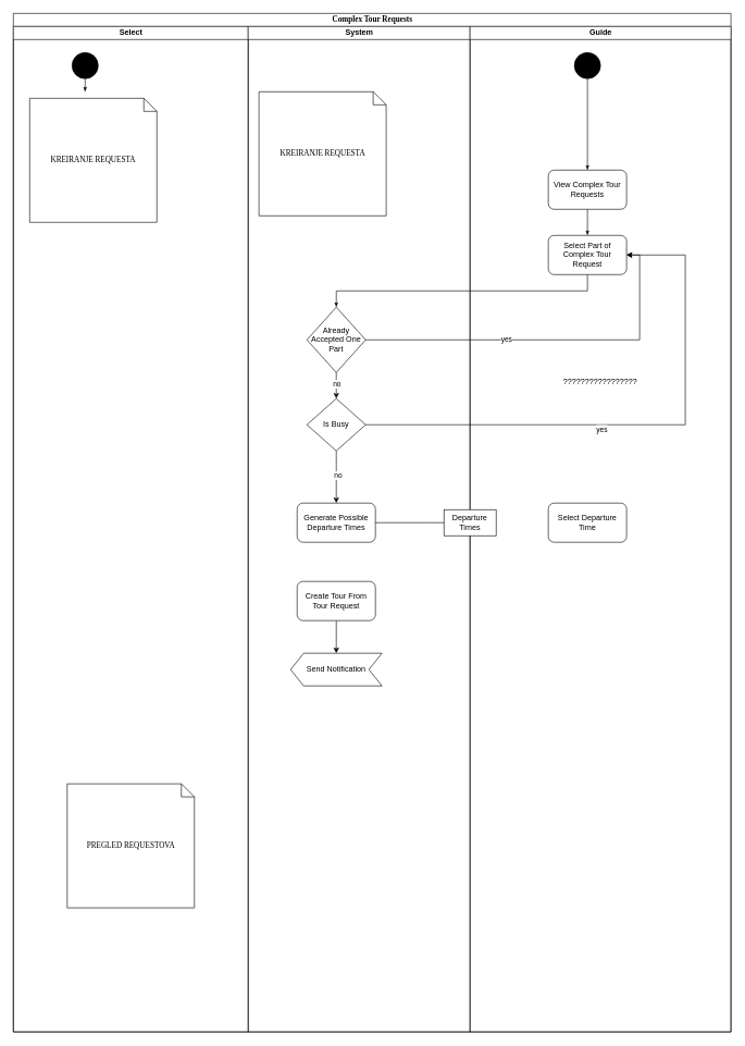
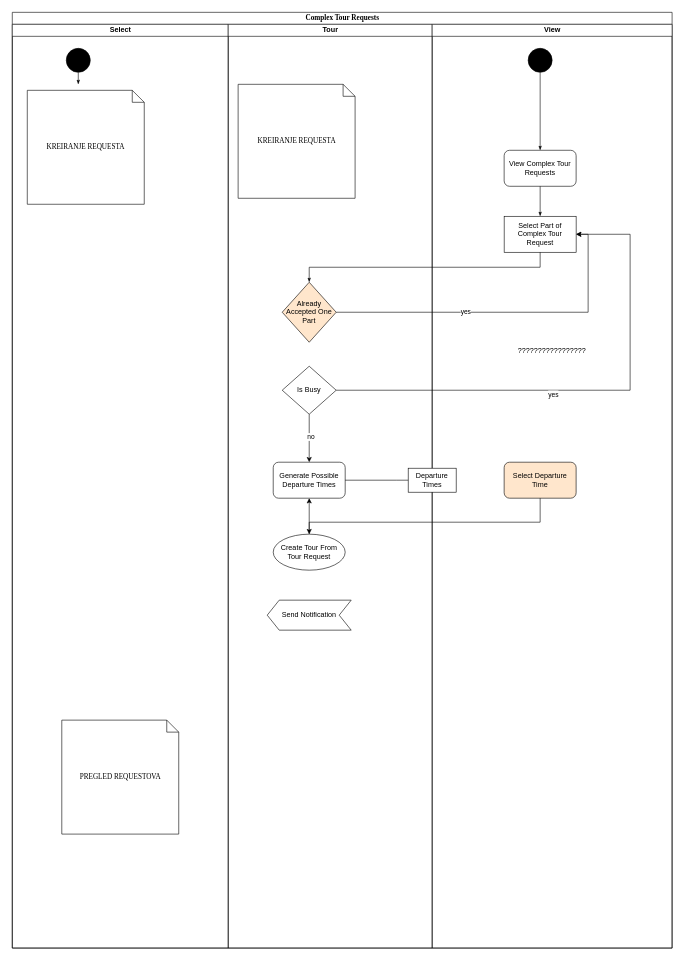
  <mxCell id="0" />
  <mxCell id="1" parent="0" />
  <mxCell id="2" value="Complex Tour Requests" style="swimlane;html=1;childLayout=stackLayout;startSize=20;rounded=0;shadow=0;comic=0;labelBackgroundColor=none;strokeWidth=1;fontFamily=Verdana;fontSize=12;align=center;" vertex="1" parent="1"><mxGeometry x="20" y="20" width="1100" height="1560" as="geometry" /></mxCell>
  <mxCell id="3" value="Select" style="swimlane;html=1;startSize=20;" vertex="1" parent="2"><mxGeometry y="20" width="360" height="1540" as="geometry" /></mxCell>
  <mxCell id="4" value="" style="ellipse;whiteSpace=wrap;html=1;rounded=0;shadow=0;comic=0;labelBackgroundColor=none;strokeWidth=1;fillColor=#000000;fontFamily=Verdana;fontSize=12;align=center;" vertex="1" parent="3"><mxGeometry x="90" y="40" width="40" height="40" as="geometry" /></mxCell>
  <mxCell id="5" style="edgeStyle=orthogonalEdgeStyle;rounded=0;html=1;labelBackgroundColor=none;startArrow=none;startFill=0;startSize=5;endArrow=classicThin;endFill=1;endSize=5;jettySize=auto;orthogonalLoop=1;strokeWidth=1;fontFamily=Verdana;fontSize=12" edge="1" parent="3" source="4"><mxGeometry relative="1" as="geometry"><mxPoint x="110" y="100" as="targetPoint" /></mxGeometry></mxCell>
  <mxCell id="6" value="KREIRANJE REQUESTA" style="shape=note;whiteSpace=wrap;html=1;rounded=0;shadow=0;comic=0;labelBackgroundColor=none;strokeWidth=1;fontFamily=Verdana;fontSize=12;align=center;size=20;" vertex="1" parent="3"><mxGeometry x="25" y="110" width="195" height="190" as="geometry" /></mxCell>
  <mxCell id="7" value="PREGLED REQUESTOVA" style="shape=note;whiteSpace=wrap;html=1;rounded=0;shadow=0;comic=0;labelBackgroundColor=none;strokeWidth=1;fontFamily=Verdana;fontSize=12;align=center;size=20;" vertex="1" parent="3"><mxGeometry x="82.5" y="1160" width="195" height="190" as="geometry" /></mxCell>
- <mxCell id="8" value="System" style="swimlane;html=1;startSize=20;" vertex="1" parent="2"><mxGeometry x="360" y="20" width="340" height="1540" as="geometry" /></mxCell>
+ <mxCell id="8" value="Tour" style="swimlane;html=1;startSize=20;" vertex="1" parent="2"><mxGeometry x="360" y="20" width="340" height="1540" as="geometry" /></mxCell>
  <mxCell id="9" value="KREIRANJE REQUESTA" style="shape=note;whiteSpace=wrap;html=1;rounded=0;shadow=0;comic=0;labelBackgroundColor=none;strokeWidth=1;fontFamily=Verdana;fontSize=12;align=center;size=20;" vertex="1" parent="8"><mxGeometry x="16.5" y="100" width="195" height="190" as="geometry" /></mxCell>
- <mxCell id="10" style="edgeStyle=orthogonalEdgeStyle;rounded=0;orthogonalLoop=1;jettySize=auto;html=1;entryX=0.5;entryY=0;entryDx=0;entryDy=0;" edge="1" parent="8" source="12" target="16"><mxGeometry relative="1" as="geometry" /></mxCell>
- <mxCell id="11" value="no" style="edgeLabel;html=1;align=center;verticalAlign=middle;resizable=0;points=[];" vertex="1" connectable="0" parent="10"><mxGeometry x="0.109" y="3" relative="1" as="geometry"><mxPoint x="-3" y="-5" as="offset" /></mxGeometry></mxCell>
- <mxCell id="12" value="Already Accepted One Part" style="rhombus;whiteSpace=wrap;html=1;" vertex="1" parent="8"><mxGeometry x="90" y="430" width="90" height="100" as="geometry" /></mxCell>
+ <mxCell id="12" value="Already Accepted One Part" style="rhombus;whiteSpace=wrap;html=1;fillColor=#ffe6cc;" vertex="1" parent="8"><mxGeometry x="90" y="430" width="90" height="100" as="geometry" /></mxCell>
  <mxCell id="13" value="Generate Possible Departure Times" style="rounded=1;whiteSpace=wrap;html=1;" vertex="1" parent="8"><mxGeometry x="75" y="730" width="120" height="60" as="geometry" /></mxCell>
  <mxCell id="14" style="edgeStyle=orthogonalEdgeStyle;rounded=0;orthogonalLoop=1;jettySize=auto;html=1;" edge="1" parent="8" source="16" target="13"><mxGeometry relative="1" as="geometry" /></mxCell>
  <mxCell id="15" value="no&lt;br&gt;" style="edgeLabel;html=1;align=center;verticalAlign=middle;resizable=0;points=[];" vertex="1" connectable="0" parent="14"><mxGeometry x="-0.063" y="2" relative="1" as="geometry"><mxPoint as="offset" /></mxGeometry></mxCell>
  <mxCell id="16" value="Is Busy" style="rhombus;whiteSpace=wrap;html=1;" vertex="1" parent="8"><mxGeometry x="90" y="570" width="90" height="80" as="geometry" /></mxCell>
- <mxCell id="17" style="edgeStyle=orthogonalEdgeStyle;rounded=0;orthogonalLoop=1;jettySize=auto;html=1;" edge="1" parent="8" source="18" target="19"><mxGeometry relative="1" as="geometry" /></mxCell>
- <mxCell id="18" value="Create Tour From Tour Request" style="rounded=1;whiteSpace=wrap;html=1;" vertex="1" parent="8"><mxGeometry x="75" y="850" width="120" height="60" as="geometry" /></mxCell>
+ <mxCell id="17" style="edgeStyle=orthogonalEdgeStyle;rounded=0;orthogonalLoop=1;jettySize=auto;html=1;" edge="1" parent="8" source="18" target="13"><mxGeometry relative="1" as="geometry" /></mxCell>
+ <mxCell id="18" value="Create Tour From Tour Request" style="ellipse;whiteSpace=wrap;html=1;" vertex="1" parent="8"><mxGeometry x="75" y="850" width="120" height="60" as="geometry" /></mxCell>
  <mxCell id="19" value="Send Notification" style="shape=step;perimeter=stepPerimeter;whiteSpace=wrap;html=1;fixedSize=1;flipH=1;" vertex="1" parent="8"><mxGeometry x="65" y="960" width="140" height="50" as="geometry" /></mxCell>
- <mxCell id="20" value="Guide" style="swimlane;html=1;startSize=20;" vertex="1" parent="2"><mxGeometry x="700" y="20" width="400" height="1540" as="geometry" /></mxCell>
+ <mxCell id="20" value="View" style="swimlane;html=1;startSize=20;" vertex="1" parent="2"><mxGeometry x="700" y="20" width="400" height="1540" as="geometry" /></mxCell>
  <mxCell id="21" value="" style="ellipse;whiteSpace=wrap;html=1;rounded=0;shadow=0;comic=0;labelBackgroundColor=none;strokeWidth=1;fillColor=#000000;fontFamily=Verdana;fontSize=12;align=center;" vertex="1" parent="20"><mxGeometry x="160" y="40" width="40" height="40" as="geometry" /></mxCell>
- <mxCell id="22" value="View Complex Tour Requests" style="rounded=1;whiteSpace=wrap;html=1;" vertex="1" parent="20"><mxGeometry x="120" y="220" width="120" height="60" as="geometry" /></mxCell>
- <mxCell id="23" value="Select Part of Complex Tour Request" style="rounded=1;whiteSpace=wrap;html=1;" vertex="1" parent="20"><mxGeometry x="120" y="320" width="120" height="60" as="geometry" /></mxCell>
+ <mxCell id="22" value="View Complex Tour Requests" style="rounded=1;whiteSpace=wrap;html=1;" vertex="1" parent="20"><mxGeometry x="120" y="210" width="120" height="60" as="geometry" /></mxCell>
+ <mxCell id="23" value="Select Part of Complex Tour Request" style="whiteSpace=wrap;html=1;rounded=0;" vertex="1" parent="20"><mxGeometry x="120" y="320" width="120" height="60" as="geometry" /></mxCell>
  <mxCell id="24" style="edgeStyle=orthogonalEdgeStyle;rounded=0;html=1;labelBackgroundColor=none;startArrow=none;startFill=0;startSize=5;endArrow=classicThin;endFill=1;endSize=5;jettySize=auto;orthogonalLoop=1;strokeWidth=1;fontFamily=Verdana;fontSize=12;exitX=0.5;exitY=1;exitDx=0;exitDy=0;" edge="1" parent="20" source="21" target="22"><mxGeometry relative="1" as="geometry"><mxPoint x="-530" y="90" as="sourcePoint" /><mxPoint x="-530" y="110" as="targetPoint" /></mxGeometry></mxCell>
  <mxCell id="25" style="edgeStyle=orthogonalEdgeStyle;rounded=0;html=1;labelBackgroundColor=none;startArrow=none;startFill=0;startSize=5;endArrow=classicThin;endFill=1;endSize=5;jettySize=auto;orthogonalLoop=1;strokeWidth=1;fontFamily=Verdana;fontSize=12;exitX=0.5;exitY=1;exitDx=0;exitDy=0;entryX=0.5;entryY=0;entryDx=0;entryDy=0;" edge="1" parent="20" source="22" target="23"><mxGeometry relative="1" as="geometry"><mxPoint x="190" y="90" as="sourcePoint" /><mxPoint x="190" y="280" as="targetPoint" /></mxGeometry></mxCell>
- <mxCell id="26" value="Select Departure Time" style="rounded=1;whiteSpace=wrap;html=1;" vertex="1" parent="20"><mxGeometry x="120" y="730" width="120" height="60" as="geometry" /></mxCell>
+ <mxCell id="26" value="Select Departure Time" style="rounded=1;whiteSpace=wrap;html=1;fillColor=#ffe6cc;" vertex="1" parent="20"><mxGeometry x="120" y="730" width="120" height="60" as="geometry" /></mxCell>
  <mxCell id="27" value="Departure Times" style="rounded=0;whiteSpace=wrap;html=1;" vertex="1" parent="20"><mxGeometry x="-40" y="740" width="80" height="40" as="geometry" /></mxCell>
  <mxCell id="28" value="?????????????????" style="text;html=1;strokeColor=none;fillColor=none;align=center;verticalAlign=middle;whiteSpace=wrap;rounded=0;" vertex="1" parent="20"><mxGeometry x="170" y="530" width="60" height="30" as="geometry" /></mxCell>
  <mxCell id="29" style="edgeStyle=orthogonalEdgeStyle;rounded=0;html=1;labelBackgroundColor=none;startArrow=none;startFill=0;startSize=5;endArrow=classicThin;endFill=1;endSize=5;jettySize=auto;orthogonalLoop=1;strokeWidth=1;fontFamily=Verdana;fontSize=12;exitX=0.5;exitY=1;exitDx=0;exitDy=0;" edge="1" parent="2" source="23" target="12"><mxGeometry relative="1" as="geometry"><mxPoint x="840" y="300" as="sourcePoint" /><mxPoint x="840" y="350" as="targetPoint" /></mxGeometry></mxCell>
  <mxCell id="30" style="edgeStyle=orthogonalEdgeStyle;rounded=0;orthogonalLoop=1;jettySize=auto;html=1;entryX=0;entryY=0.5;entryDx=0;entryDy=0;endArrow=none;" edge="1" parent="2" source="13" target="27"><mxGeometry relative="1" as="geometry"><Array as="points"><mxPoint x="640" y="780" /></Array></mxGeometry></mxCell>
  <mxCell id="31" style="edgeStyle=orthogonalEdgeStyle;rounded=0;orthogonalLoop=1;jettySize=auto;html=1;entryX=1;entryY=0.5;entryDx=0;entryDy=0;" edge="1" parent="2" source="12" target="23"><mxGeometry relative="1" as="geometry"><mxPoint x="780" y="500.0" as="targetPoint" /></mxGeometry></mxCell>
  <mxCell id="32" value="yes" style="edgeLabel;html=1;align=center;verticalAlign=middle;resizable=0;points=[];" vertex="1" connectable="0" parent="31"><mxGeometry x="-0.246" y="1" relative="1" as="geometry"><mxPoint as="offset" /></mxGeometry></mxCell>
  <mxCell id="33" style="edgeStyle=orthogonalEdgeStyle;rounded=0;orthogonalLoop=1;jettySize=auto;html=1;entryX=1;entryY=0.5;entryDx=0;entryDy=0;" edge="1" parent="2" source="16" target="23"><mxGeometry relative="1" as="geometry"><mxPoint x="800" y="630.0" as="targetPoint" /><Array as="points"><mxPoint x="1030" y="630" /><mxPoint x="1030" y="370" /></Array></mxGeometry></mxCell>
  <mxCell id="34" value="yes" style="edgeLabel;html=1;align=center;verticalAlign=middle;resizable=0;points=[];" vertex="1" connectable="0" parent="33"><mxGeometry x="-0.141" y="-6" relative="1" as="geometry"><mxPoint as="offset" /></mxGeometry></mxCell>
+ <mxCell id="35" style="edgeStyle=orthogonalEdgeStyle;rounded=0;orthogonalLoop=1;jettySize=auto;html=1;entryX=0.5;entryY=0;entryDx=0;entryDy=0;" edge="1" parent="2" source="26" target="18"><mxGeometry relative="1" as="geometry"><Array as="points"><mxPoint x="880" y="850" /><mxPoint x="495" y="850" /></Array></mxGeometry></mxCell>
